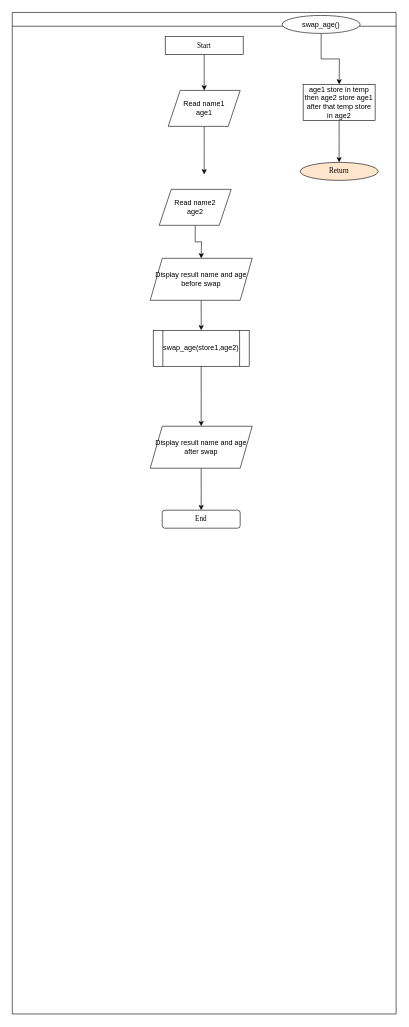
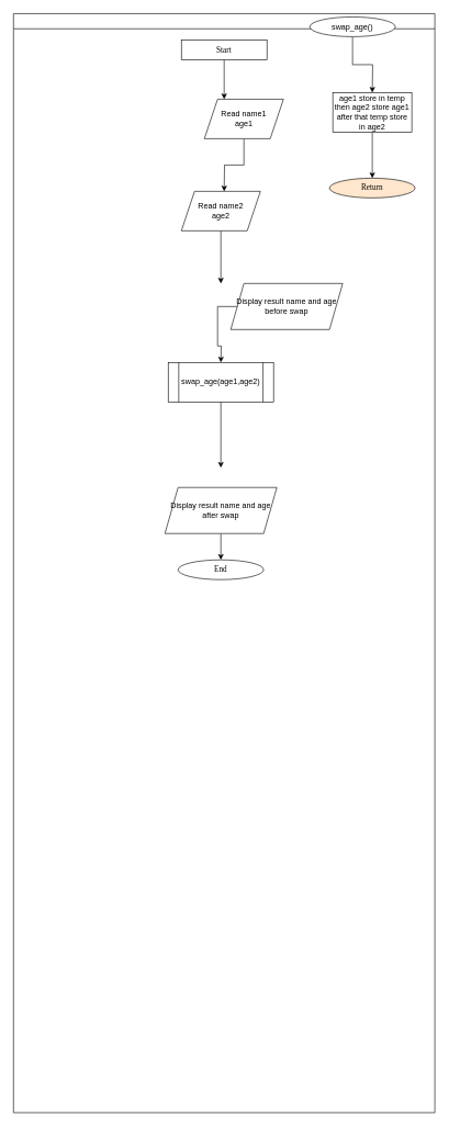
  <mxCell id="0" />
  <mxCell id="1" parent="0" />
  <mxCell id="2" value="" style="swimlane;fontFamily=Sarabun;fontSource=https%3A%2F%2Ffonts.googleapis.com%2Fcss%3Ffamily%3DSarabun;" parent="1" vertex="1"><mxGeometry x="20" y="20" width="640" height="1670" as="geometry" /></mxCell>
  <mxCell id="3" style="edgeStyle=orthogonalEdgeStyle;rounded=0;orthogonalLoop=1;jettySize=auto;html=1;" parent="2" source="4" edge="1"><mxGeometry relative="1" as="geometry"><mxPoint x="320" y="130" as="targetPoint" /></mxGeometry></mxCell>
  <mxCell id="4" value="&lt;font data-font-src=&quot;https://fonts.googleapis.com/css?family=Sarabun&quot; face=&quot;Sarabun&quot;&gt;Start&lt;/font&gt;" style="whiteSpace=wrap;html=1;rounded=0;" parent="2" vertex="1"><mxGeometry x="255" y="40" width="130" height="30" as="geometry" /></mxCell>
  <mxCell id="5" style="edgeStyle=orthogonalEdgeStyle;rounded=0;orthogonalLoop=1;jettySize=auto;html=1;" edge="1" parent="2" source="6"><mxGeometry relative="1" as="geometry"><mxPoint x="320" y="270" as="targetPoint" /></mxGeometry></mxCell>
- <mxCell id="6" value="Read name1&lt;div&gt;age1&lt;/div&gt;" style="shape=parallelogram;perimeter=parallelogramPerimeter;whiteSpace=wrap;html=1;fixedSize=1;" vertex="1" parent="2"><mxGeometry x="260" y="130" width="120" height="60" as="geometry" /></mxCell>
+ <mxCell id="6" value="Read name1&lt;div&gt;age1&lt;/div&gt;" style="shape=parallelogram;perimeter=parallelogramPerimeter;whiteSpace=wrap;html=1;fixedSize=1;" vertex="1" parent="2"><mxGeometry x="290" y="130" width="120" height="60" as="geometry" /></mxCell>
  <mxCell id="7" style="edgeStyle=orthogonalEdgeStyle;rounded=0;orthogonalLoop=1;jettySize=auto;html=1;" edge="1" parent="2" source="8"><mxGeometry relative="1" as="geometry"><mxPoint x="315" y="410" as="targetPoint" /></mxGeometry></mxCell>
- <mxCell id="8" value="Read name2&lt;div&gt;age2&lt;/div&gt;" style="shape=parallelogram;perimeter=parallelogramPerimeter;whiteSpace=wrap;html=1;fixedSize=1;" vertex="1" parent="2"><mxGeometry x="245" y="295" width="120" height="60" as="geometry" /></mxCell>
+ <mxCell id="8" value="Read name2&lt;div&gt;age2&lt;/div&gt;" style="shape=parallelogram;perimeter=parallelogramPerimeter;whiteSpace=wrap;html=1;fixedSize=1;" vertex="1" parent="2"><mxGeometry x="255" y="270" width="120" height="60" as="geometry" /></mxCell>
  <mxCell id="9" style="edgeStyle=orthogonalEdgeStyle;rounded=0;orthogonalLoop=1;jettySize=auto;html=1;" edge="1" parent="2" source="10"><mxGeometry relative="1" as="geometry"><mxPoint x="315" y="530" as="targetPoint" /></mxGeometry></mxCell>
- <mxCell id="10" value="Display result name and age before swap" style="shape=parallelogram;perimeter=parallelogramPerimeter;whiteSpace=wrap;html=1;fixedSize=1;" vertex="1" parent="2"><mxGeometry x="230" y="410" width="170" height="70" as="geometry" /></mxCell>
+ <mxCell id="10" value="Display result name and age before swap" style="shape=parallelogram;perimeter=parallelogramPerimeter;whiteSpace=wrap;html=1;fixedSize=1;" vertex="1" parent="2"><mxGeometry x="330" y="410" width="170" height="70" as="geometry" /></mxCell>
  <mxCell id="11" style="edgeStyle=orthogonalEdgeStyle;rounded=0;orthogonalLoop=1;jettySize=auto;html=1;" edge="1" parent="2" source="12"><mxGeometry relative="1" as="geometry"><mxPoint x="315" y="690" as="targetPoint" /></mxGeometry></mxCell>
- <mxCell id="12" value="swap_age(store1,age2)" style="shape=process;whiteSpace=wrap;html=1;backgroundOutline=1;" vertex="1" parent="2"><mxGeometry x="235" y="530" width="160" height="60" as="geometry" /></mxCell>
+ <mxCell id="12" value="swap_age(age1,age2)" style="shape=process;whiteSpace=wrap;html=1;backgroundOutline=1;" vertex="1" parent="2"><mxGeometry x="235" y="530" width="160" height="60" as="geometry" /></mxCell>
  <mxCell id="13" style="edgeStyle=orthogonalEdgeStyle;rounded=0;orthogonalLoop=1;jettySize=auto;html=1;" edge="1" parent="2" source="14"><mxGeometry relative="1" as="geometry"><mxPoint x="545" y="120" as="targetPoint" /></mxGeometry></mxCell>
  <mxCell id="14" value="swap_age()" style="ellipse;whiteSpace=wrap;html=1;" vertex="1" parent="2"><mxGeometry x="450" y="5" width="130" height="30" as="geometry" /></mxCell>
  <mxCell id="15" style="edgeStyle=orthogonalEdgeStyle;rounded=0;orthogonalLoop=1;jettySize=auto;html=1;" edge="1" parent="2" source="16"><mxGeometry relative="1" as="geometry"><mxPoint x="545" y="250" as="targetPoint" /></mxGeometry></mxCell>
  <mxCell id="16" value="age1 store in temp&lt;div&gt;then age2 store age1 after that temp store in age2&lt;/div&gt;" style="rounded=0;whiteSpace=wrap;html=1;" vertex="1" parent="2"><mxGeometry x="485" y="120" width="120" height="60" as="geometry" /></mxCell>
  <mxCell id="17" value="&lt;font data-font-src=&quot;https://fonts.googleapis.com/css?family=Sarabun&quot; face=&quot;Sarabun&quot;&gt;Return&lt;/font&gt;" style="ellipse;whiteSpace=wrap;html=1;fillColor=#ffe6cc;" vertex="1" parent="2"><mxGeometry x="480" y="250" width="130" height="30" as="geometry" /></mxCell>
  <mxCell id="18" style="edgeStyle=orthogonalEdgeStyle;rounded=0;orthogonalLoop=1;jettySize=auto;html=1;" edge="1" parent="2" source="19"><mxGeometry relative="1" as="geometry"><mxPoint x="315" y="830" as="targetPoint" /></mxGeometry></mxCell>
- <mxCell id="19" value="Display result name and age after swap" style="shape=parallelogram;perimeter=parallelogramPerimeter;whiteSpace=wrap;html=1;fixedSize=1;" vertex="1" parent="2"><mxGeometry x="230" y="690" width="170" height="70" as="geometry" /></mxCell>
- <mxCell id="20" value="&lt;font data-font-src=&quot;https://fonts.googleapis.com/css?family=Sarabun&quot; face=&quot;Sarabun&quot;&gt;End&lt;/font&gt;" style="whiteSpace=wrap;html=1;rounded=1;" vertex="1" parent="2"><mxGeometry x="250" y="830" width="130" height="30" as="geometry" /></mxCell>
+ <mxCell id="19" value="Display result name and age after swap" style="shape=parallelogram;perimeter=parallelogramPerimeter;whiteSpace=wrap;html=1;fixedSize=1;" vertex="1" parent="2"><mxGeometry x="230" y="720" width="170" height="70" as="geometry" /></mxCell>
+ <mxCell id="20" value="&lt;font data-font-src=&quot;https://fonts.googleapis.com/css?family=Sarabun&quot; face=&quot;Sarabun&quot;&gt;End&lt;/font&gt;" style="ellipse;whiteSpace=wrap;html=1;" vertex="1" parent="2"><mxGeometry x="250" y="830" width="130" height="30" as="geometry" /></mxCell>
